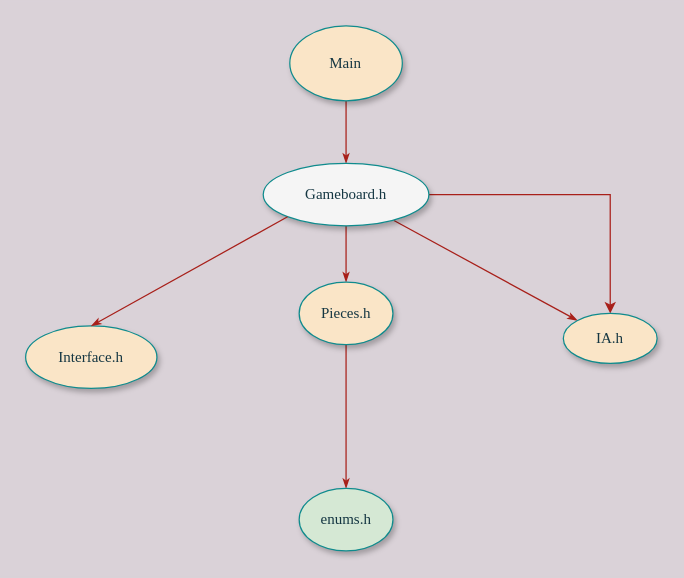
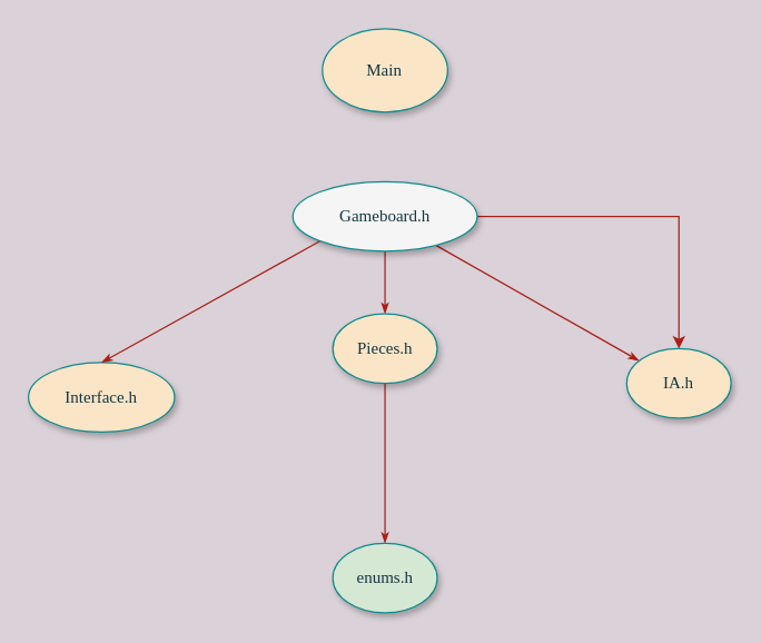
  <mxCell id="0" />
  <mxCell id="1" parent="0" />
- <mxCell id="2" style="edgeStyle=none;rounded=1;html=1;labelBackgroundColor=none;startArrow=none;startFill=0;startSize=5;endArrow=classicThin;endFill=1;endSize=5;jettySize=auto;orthogonalLoop=1;strokeColor=#A8201A;strokeWidth=1;fontFamily=Verdana;fontSize=12;fontColor=#143642;" parent="1" source="3" target="7" edge="1"><mxGeometry relative="1" as="geometry" /></mxCell>
  <mxCell id="3" value="Main" style="ellipse;whiteSpace=wrap;html=1;rounded=0;shadow=1;comic=0;labelBackgroundColor=none;strokeWidth=1;fontFamily=Verdana;fontSize=12;align=center;fillColor=#FAE5C7;strokeColor=#0F8B8D;fontColor=#143642;" parent="1" vertex="1"><mxGeometry x="231.25" y="20" width="90" height="60" as="geometry" /></mxCell>
  <mxCell id="4" value="" style="edgeStyle=none;rounded=1;html=1;labelBackgroundColor=none;startArrow=none;startFill=0;startSize=5;endArrow=classicThin;endFill=1;endSize=5;jettySize=auto;orthogonalLoop=1;strokeColor=#A8201A;strokeWidth=1;fontFamily=Verdana;fontSize=12;fontColor=#143642;" parent="1" source="7" target="10" edge="1"><mxGeometry relative="1" as="geometry" /></mxCell>
  <mxCell id="5" value="" style="edgeStyle=none;rounded=1;html=1;labelBackgroundColor=none;startArrow=none;startFill=0;startSize=5;endArrow=classicThin;endFill=1;endSize=5;jettySize=auto;orthogonalLoop=1;strokeColor=#A8201A;strokeWidth=1;fontFamily=Verdana;fontSize=12;fontColor=#143642;" parent="1" source="7" target="8" edge="1"><mxGeometry relative="1" as="geometry" /></mxCell>
  <mxCell id="6" style="edgeStyle=orthogonalEdgeStyle;rounded=0;orthogonalLoop=1;jettySize=auto;html=1;entryX=0.5;entryY=0;entryDx=0;entryDy=0;labelBackgroundColor=#DAD2D8;strokeColor=#A8201A;fontColor=#143642;" edge="1" parent="1" source="7" target="8"><mxGeometry relative="1" as="geometry"><Array as="points"><mxPoint x="488" y="155" /></Array></mxGeometry></mxCell>
  <mxCell id="7" value="&lt;span&gt;Gameboard.h&lt;/span&gt;" style="ellipse;whiteSpace=wrap;html=1;rounded=0;shadow=1;comic=0;labelBackgroundColor=none;strokeWidth=1;fontFamily=Verdana;fontSize=12;align=center;fillColor=#f5f5f5;strokeColor=#0F8B8D;fontColor=#143642;" parent="1" vertex="1"><mxGeometry x="210" y="130" width="132.5" height="50" as="geometry" /></mxCell>
- <mxCell id="8" value="&lt;span&gt;IA.h&lt;/span&gt;" style="ellipse;whiteSpace=wrap;html=1;rounded=0;shadow=1;comic=0;labelBackgroundColor=none;strokeWidth=1;fontFamily=Verdana;fontSize=12;align=center;fillColor=#FAE5C7;strokeColor=#0F8B8D;fontColor=#143642;" parent="1" vertex="1"><mxGeometry x="450" y="250" width="75" height="40" as="geometry" /></mxCell>
+ <mxCell id="8" value="&lt;span&gt;IA.h&lt;/span&gt;" style="ellipse;whiteSpace=wrap;html=1;rounded=0;shadow=1;comic=0;labelBackgroundColor=none;strokeWidth=1;fontFamily=Verdana;fontSize=12;align=center;fillColor=#FAE5C7;strokeColor=#0F8B8D;fontColor=#143642;" parent="1" vertex="1"><mxGeometry x="450" y="250" width="75" height="50" as="geometry" /></mxCell>
  <mxCell id="9" value="" style="edgeStyle=none;rounded=1;html=1;labelBackgroundColor=none;startArrow=none;startFill=0;startSize=5;endArrow=classicThin;endFill=1;endSize=5;jettySize=auto;orthogonalLoop=1;strokeColor=#A8201A;strokeWidth=1;fontFamily=Verdana;fontSize=12;entryX=0.5;entryY=0;entryDx=0;entryDy=0;fontColor=#143642;" parent="1" source="10" target="13" edge="1"><mxGeometry relative="1" as="geometry"><mxPoint x="280" y="390" as="targetPoint" /></mxGeometry></mxCell>
  <mxCell id="10" value="&lt;span&gt;Pieces.h&lt;/span&gt;" style="ellipse;whiteSpace=wrap;html=1;rounded=0;shadow=1;comic=0;labelBackgroundColor=none;strokeWidth=1;fontFamily=Verdana;fontSize=12;align=center;fillColor=#FAE5C7;strokeColor=#0F8B8D;fontColor=#143642;" parent="1" vertex="1"><mxGeometry x="238.75" y="225" width="75" height="50" as="geometry" /></mxCell>
  <mxCell id="11" value="&lt;span&gt;Interface.h&lt;/span&gt;" style="ellipse;whiteSpace=wrap;html=1;rounded=0;shadow=1;comic=0;labelBackgroundColor=none;strokeWidth=1;fontFamily=Verdana;fontSize=12;align=center;fillColor=#FAE5C7;strokeColor=#0F8B8D;fontColor=#143642;" parent="1" vertex="1"><mxGeometry x="20" y="260" width="105" height="50" as="geometry" /></mxCell>
  <mxCell id="12" value="" style="edgeStyle=none;rounded=1;html=1;labelBackgroundColor=none;startArrow=none;startFill=0;startSize=5;endArrow=classicThin;endFill=1;endSize=5;jettySize=auto;orthogonalLoop=1;strokeColor=#A8201A;strokeWidth=1;fontFamily=Verdana;fontSize=12;exitX=0;exitY=1;exitDx=0;exitDy=0;entryX=0.5;entryY=0;entryDx=0;entryDy=0;fontColor=#143642;" edge="1" parent="1" source="7" target="11"><mxGeometry x="-0.198" y="48" relative="1" as="geometry"><mxPoint x="103.447" y="178.128" as="sourcePoint" /><mxPoint x="59.998" y="260.004" as="targetPoint" /><mxPoint as="offset" /></mxGeometry></mxCell>
  <mxCell id="13" value="&lt;span&gt;enums.h&lt;/span&gt;" style="ellipse;whiteSpace=wrap;html=1;rounded=0;shadow=1;comic=0;labelBackgroundColor=none;strokeWidth=1;fontFamily=Verdana;fontSize=12;align=center;fillColor=#d5e8d4;strokeColor=#0F8B8D;fontColor=#143642;" vertex="1" parent="1"><mxGeometry x="238.75" y="390" width="75" height="50" as="geometry" /></mxCell>
